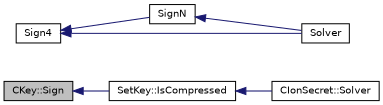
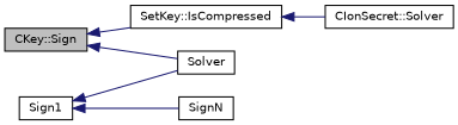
  digraph {
    rankdir=LR
    node [color=black fillcolor=white fontname=Helvetica fontsize=10 shape=record style=filled]
    edge [color=midnightblue dir=back fontname=Helvetica fontsize=10 labelfontname=Helvetica labelfontsize=10 style=solid]
    n1 [fillcolor=grey75 fontcolor=black height=0.2 label="CKey::Sign" width=0.4]
    n2 [height=0.2 label="SetKey::IsCompressed" width=0.4]
    n3 [height=0.2 label="CIonSecret::Solver" width=0.4]
-   n4 [height=0.2 label=Sign4 width=0.4]
+   n4 [height=0.2 label=Sign1 width=0.4]
    n5 [height=0.2 label=SignN width=0.4]
    n6 [height=0.2 label=Solver width=0.4]
    n1 -> n2
    n2 -> n3
    n4 -> n5
    n4 -> n6
-   n5 -> n6
+   n1 -> n6
  }
